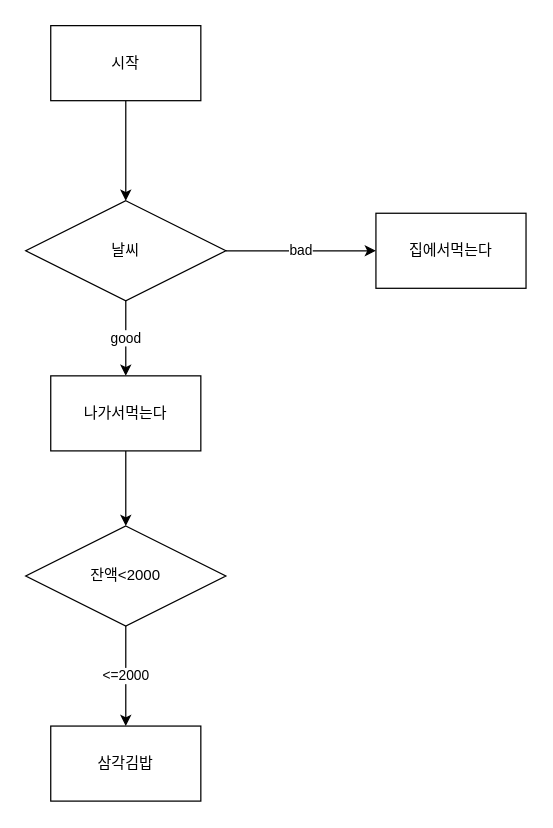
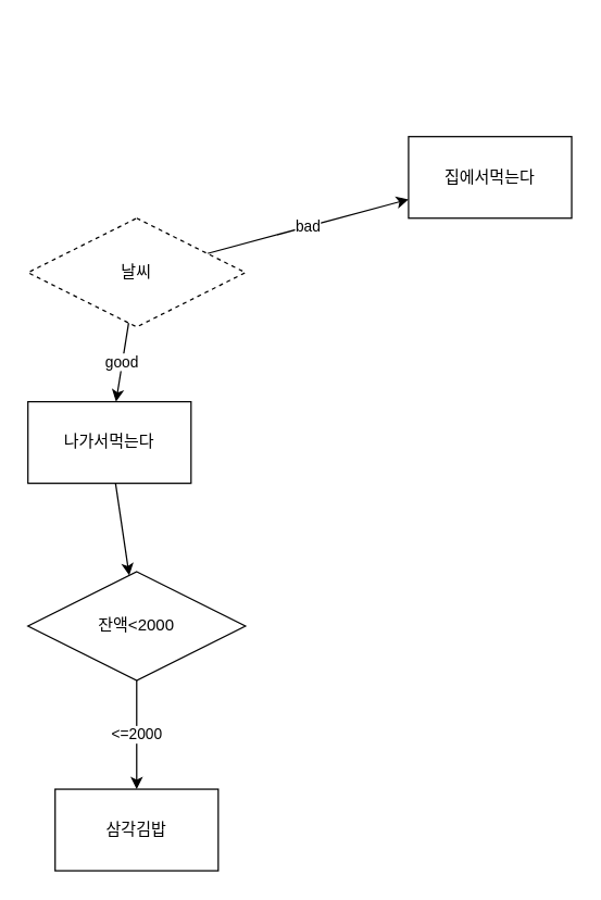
  <mxCell id="0" />
  <mxCell id="1" parent="0" />
- <mxCell id="2" value="" style="edgeStyle=none;html=1;" edge="1" parent="1" source="3" target="6"><mxGeometry relative="1" as="geometry" /></mxCell>
- <mxCell id="3" value="시작" style="rounded=0;whiteSpace=wrap;html=1;" vertex="1" parent="1"><mxGeometry x="40" y="20" width="120" height="60" as="geometry" /></mxCell>
  <mxCell id="4" value="bad" style="edgeStyle=none;html=1;" edge="1" parent="1" source="6" target="7"><mxGeometry relative="1" as="geometry" /></mxCell>
  <mxCell id="5" value="good" style="edgeStyle=none;html=1;" edge="1" parent="1" source="6" target="9"><mxGeometry relative="1" as="geometry" /></mxCell>
- <mxCell id="6" value="날씨" style="rhombus;whiteSpace=wrap;html=1;rounded=0;" vertex="1" parent="1"><mxGeometry x="20" y="160" width="160" height="80" as="geometry" /></mxCell>
- <mxCell id="7" value="집에서먹는다" style="whiteSpace=wrap;html=1;rounded=0;" vertex="1" parent="1"><mxGeometry x="300" y="170" width="120" height="60" as="geometry" /></mxCell>
+ <mxCell id="6" value="날씨" style="rhombus;whiteSpace=wrap;html=1;rounded=0;dashed=1;" vertex="1" parent="1"><mxGeometry x="20" y="160" width="160" height="80" as="geometry" /></mxCell>
+ <mxCell id="7" value="집에서먹는다" style="whiteSpace=wrap;html=1;rounded=0;" vertex="1" parent="1"><mxGeometry x="300" y="100" width="120" height="60" as="geometry" /></mxCell>
  <mxCell id="8" value="" style="edgeStyle=none;html=1;" edge="1" parent="1" source="9" target="11"><mxGeometry relative="1" as="geometry" /></mxCell>
- <mxCell id="9" value="나가서먹는다" style="whiteSpace=wrap;html=1;rounded=0;" vertex="1" parent="1"><mxGeometry x="40" y="300" width="120" height="60" as="geometry" /></mxCell>
+ <mxCell id="9" value="나가서먹는다" style="whiteSpace=wrap;html=1;rounded=0;" vertex="1" parent="1"><mxGeometry x="20" y="295" width="120" height="60" as="geometry" /></mxCell>
  <mxCell id="10" value="&amp;lt;=2000" style="edgeStyle=none;html=1;" edge="1" parent="1" source="11" target="12"><mxGeometry relative="1" as="geometry" /></mxCell>
  <mxCell id="11" value="잔액&amp;lt;2000" style="rhombus;whiteSpace=wrap;html=1;rounded=0;" vertex="1" parent="1"><mxGeometry x="20" y="420" width="160" height="80" as="geometry" /></mxCell>
  <mxCell id="12" value="삼각김밥" style="whiteSpace=wrap;html=1;rounded=0;" vertex="1" parent="1"><mxGeometry x="40" y="580" width="120" height="60" as="geometry" /></mxCell>
